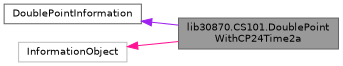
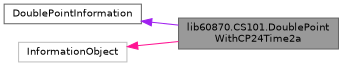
  digraph {
    rankdir=LR
    node [color=gray40 fillcolor=white fontname=Helvetica fontsize=10 shape=box style=filled]
    edge [dir=back fontname=Helvetica fontsize=10 labelfontname=Helvetica labelfontsize=10 style=solid]
-   n1 [fillcolor=grey60 fontcolor=black height=0.2 label="lib30870.CS101.DoublePoint\lWithCP24Time2a" width=0.4]
+   n1 [fillcolor=grey60 fontcolor=black height=0.2 label="lib60870.CS101.DoublePoint\lWithCP24Time2a" width=0.4]
    n2 [height=0.2 label=DoublePointInformation width=0.4]
    n3 [color=grey75 height=0.2 label=InformationObject width=0.4]
    n2 -> n1 [color=purple]
    n3 -> n1 [color=deeppink]
  }
